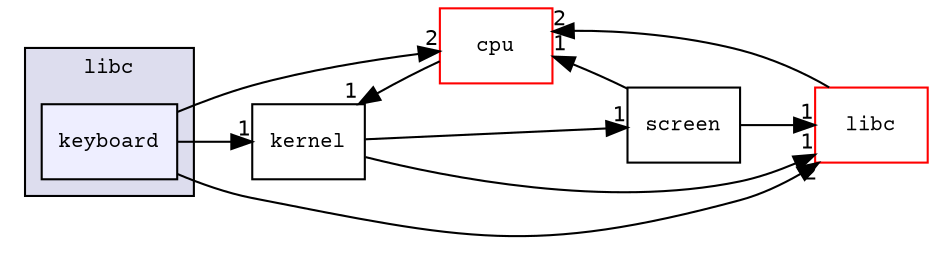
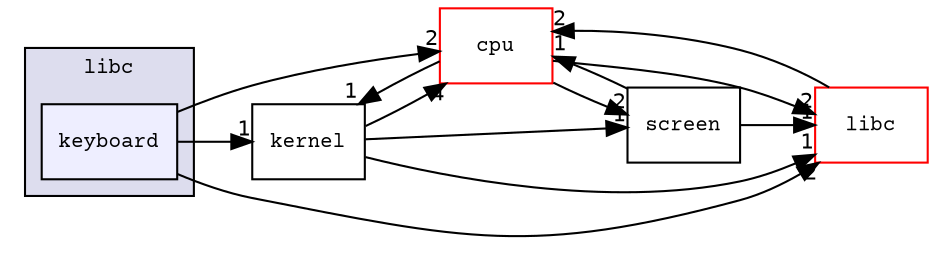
  digraph {
    compound=true
    fontname="Courier Prime"
    rankdir=LR
    node [fontname="Courier Prime" fontsize=10 shape=box style=filled]
    edge [fontname="Courier Prime" headlabel=1 labeldistance=1.5 labelfontname=Helvetica labelfontsize=10]
    n1 [fillcolor="#eeeeff" label=keyboard pencolor=black]
    n2 [label=kernel style=""]
    n3 [color=red fillcolor=white label=cpu]
    n4 [color=red fillcolor=white label=libc]
    n5 [label=screen style=""]
    subgraph cluster_1 {
      bgcolor="#ddddee"
      fontsize=10
      label=libc
      pencolor=black
      n1
    }
    n1 -> n2
    n1 -> n3 [headlabel=2]
    n1 -> n4 [headlabel=2]
+   n2 -> n3 [headlabel=4]
    n2 -> n4
    n2 -> n5
    n3 -> n2
+   n3 -> n4 [headlabel=2]
+   n3 -> n5 [headlabel=2]
    n4 -> n3 [headlabel=2]
    n5 -> n3
    n5 -> n4
  }
